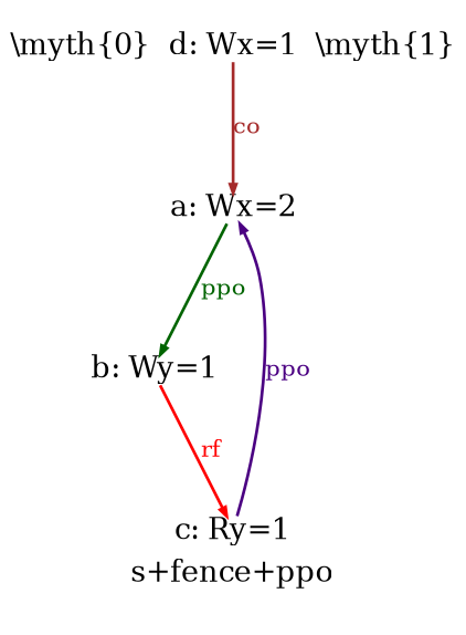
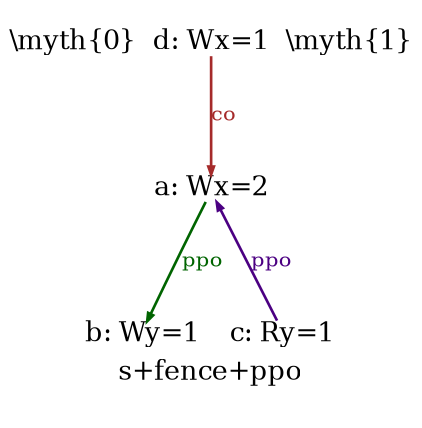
  digraph {
    fontsize=10
    label="s+fence+ppo"
    splines=spline
    node [fixedsize=true fontsize=10 shape=none]
    edge [arrowsize=0.300000 fontsize=8]
    n1 [height=0.091875 label="\\myth{0}" width=0.455000]
    n2 [height=0.138889 label="a: Wx=2" width=0.486111]
    n3 [height=0.138889 label="b: Wy=1" width=0.486111]
    n4 [height=0.138889 label="c: Ry=1" width=0.486111]
    n5 [height=0.091875 label="\\myth{1}" width=0.455000]
    n6 [height=0.138889 label="d: Wx=1" width=0.486111]
    n2 -> n3 [color=darkgreen fontcolor=darkgreen label=ppo]
    n2 -> n4 [color=indigo dir=back fontcolor=indigo label=ppo]
-   n3 -> n4 [color=red fontcolor=red label=rf]
    n6 -> n2 [color=brown fontcolor=brown label=co]
  }
